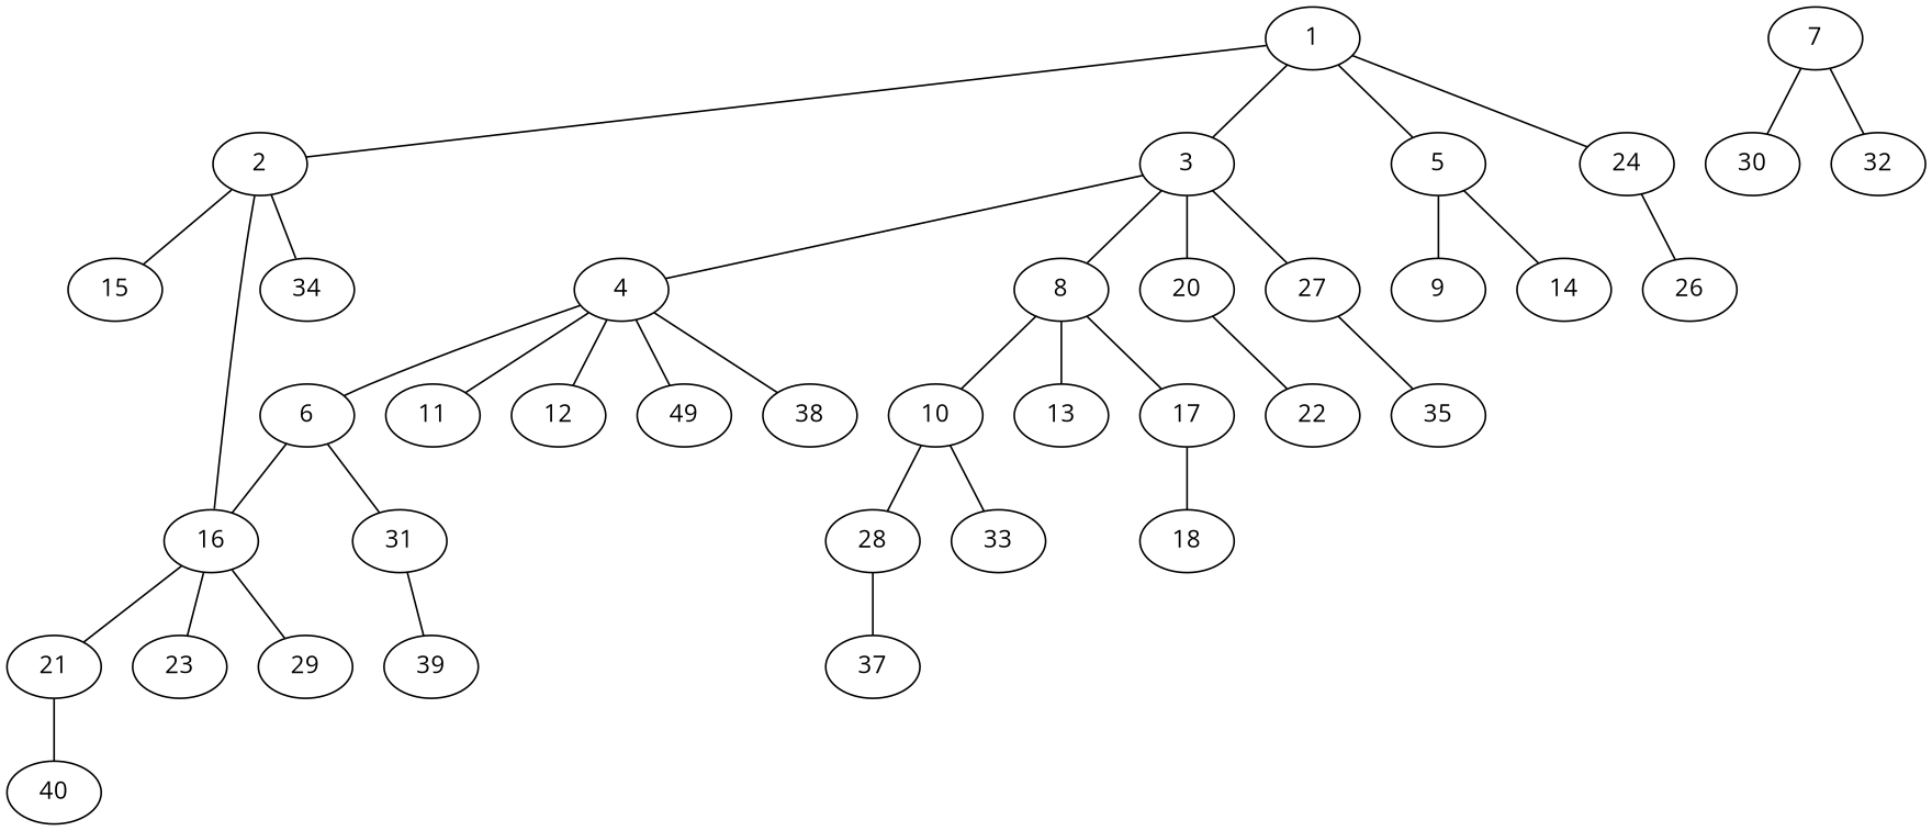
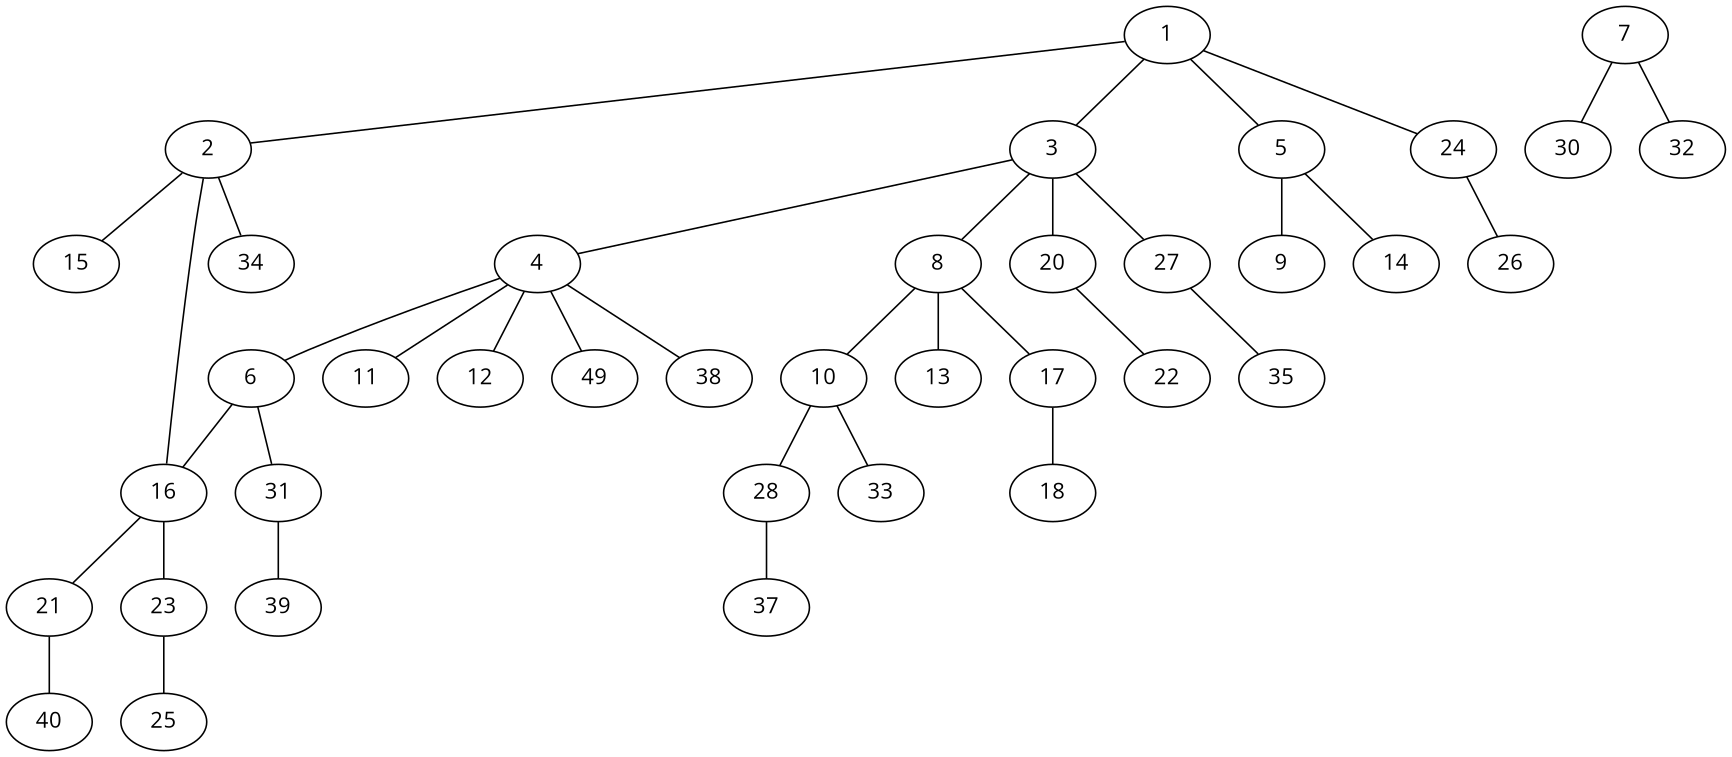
  graph {
    fontname="Open Sans"
    node [fontname="Open Sans"]
    edge [fontname="Open Sans"]
    1
    2
    3
    5
    24
    15
    16
    34
    4
    8
    20
    27
    9
    14
    26
    21
    23
-   29
    6
    11
    12
    n22 [label=49]
    38
    10
    13
    17
    22
    35
    40
+   25
    31
    7
    30
    32
    28
    33
    18
    39
    37
    1 -- 2
    1 -- 3
    1 -- 5
    1 -- 24
    2 -- 15
    2 -- 16
    2 -- 34
    3 -- 4
    3 -- 8
    3 -- 20
    3 -- 27
    5 -- 9
    5 -- 14
    24 -- 26
    16 -- 21
    16 -- 23
-   16 -- 29
    4 -- 6
    4 -- 11
    4 -- 12
    4 -- n22
    4 -- 38
    8 -- 10
    8 -- 13
    8 -- 17
    20 -- 22
    27 -- 35
    21 -- 40
+   23 -- 25
    6 -- 16
    6 -- 31
    10 -- 28
    10 -- 33
    17 -- 18
    31 -- 39
    7 -- 30
    7 -- 32
    28 -- 37
  }
